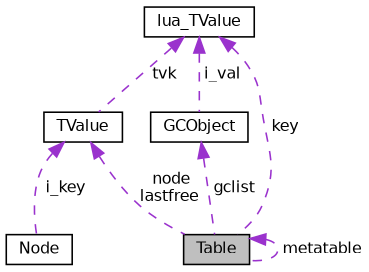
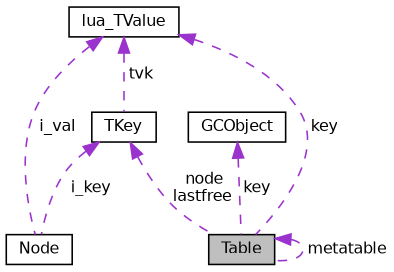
  digraph {
    node [color=black fillcolor=white fontname=Helvetica fontsize=10 shape=record style=filled]
    edge [color=darkorchid3 dir=back fontname=Helvetica fontsize=10 labelfontname=Helvetica labelfontsize=10 style=dashed]
    n1 [fillcolor=grey75 fontcolor=black height=0.2 label=Table width=0.4]
    n2 [height=0.2 label="Node" width=0.4]
    n3 [height=0.2 label=lua_TValue width=0.4]
-   n4 [height=0.2 label=TValue width=0.4]
+   n4 [height=0.2 label=TKey width=0.4]
    n5 [height=0.2 label=GCObject width=0.4]
    n1 -> n1 [label=" metatable"]
    n3 -> n1 [label=" key"]
-   n3 -> n5 [label=" i_val"]
+   n3 -> n2 [label=" i_val"]
    n3 -> n4 [label=" tvk"]
    n4 -> n1 [label=" node\nlastfree"]
    n4 -> n2 [label=" i_key"]
-   n5 -> n1 [label=" gclist"]
+   n5 -> n1 [label=" key"]
  }
